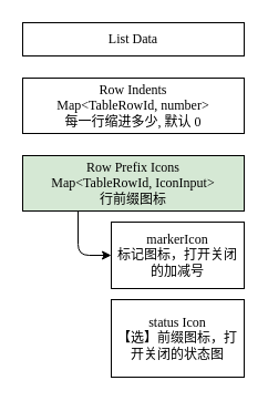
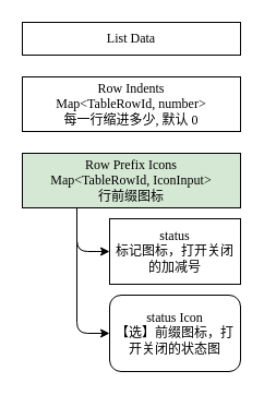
  <mxCell id="0" />
  <mxCell id="1" parent="0" />
  <mxCell id="2" value="List Data" style="rounded=0;whiteSpace=wrap;html=1;fontFamily=Lucida Console;" vertex="1" parent="1"><mxGeometry x="20" y="20" width="200" height="30" as="geometry" /></mxCell>
  <mxCell id="3" value="Row Indents&lt;br&gt;Map&amp;lt;TableRowId, number&amp;gt;&lt;br&gt;每一行缩进多少, 默认 0" style="rounded=0;whiteSpace=wrap;html=1;fontFamily=Lucida Console;" vertex="1" parent="1"><mxGeometry x="20" y="70" width="200" height="50" as="geometry" /></mxCell>
- <mxCell id="4" value="status Icon&lt;br&gt;【选】前缀图标，打开关闭的状态图" style="rounded=0;whiteSpace=wrap;html=1;fontFamily=Lucida Console;" vertex="1" parent="1"><mxGeometry x="100" y="270" width="120" height="70" as="geometry" /></mxCell>
- <mxCell id="5" value="markerIcon&lt;br&gt;标记图标，打开关闭的加减号" style="rounded=0;whiteSpace=wrap;html=1;fontFamily=Lucida Console;" vertex="1" parent="1"><mxGeometry x="100" y="200" width="120" height="60" as="geometry" /></mxCell>
+ <mxCell id="4" value="status Icon&lt;br&gt;【选】前缀图标，打开关闭的状态图" style="whiteSpace=wrap;html=1;fontFamily=Lucida Console;rounded=1;" vertex="1" parent="1"><mxGeometry x="100" y="270" width="120" height="70" as="geometry" /></mxCell>
+ <mxCell id="5" value="status&lt;br&gt;标记图标，打开关闭的加减号" style="rounded=0;whiteSpace=wrap;html=1;fontFamily=Lucida Console;" vertex="1" parent="1"><mxGeometry x="100" y="200" width="120" height="60" as="geometry" /></mxCell>
  <mxCell id="6" style="edgeStyle=orthogonalEdgeStyle;html=1;exitX=0.25;exitY=1;exitDx=0;exitDy=0;entryX=0;entryY=0.5;entryDx=0;entryDy=0;" edge="1" parent="1" source="8" target="5"><mxGeometry relative="1" as="geometry" /></mxCell>
+ <mxCell id="7" style="edgeStyle=orthogonalEdgeStyle;html=1;exitX=0.25;exitY=1;exitDx=0;exitDy=0;entryX=0;entryY=0.5;entryDx=0;entryDy=0;" edge="1" parent="1" source="8" target="4"><mxGeometry relative="1" as="geometry" /></mxCell>
  <mxCell id="8" value="Row Prefix Icons&lt;br&gt;Map&amp;lt;TableRowId, IconInput&amp;gt;&lt;br&gt;行前缀图标" style="rounded=0;whiteSpace=wrap;html=1;fontFamily=Lucida Console;fillColor=#d5e8d4;" vertex="1" parent="1"><mxGeometry x="20" y="140" width="200" height="50" as="geometry" /></mxCell>
